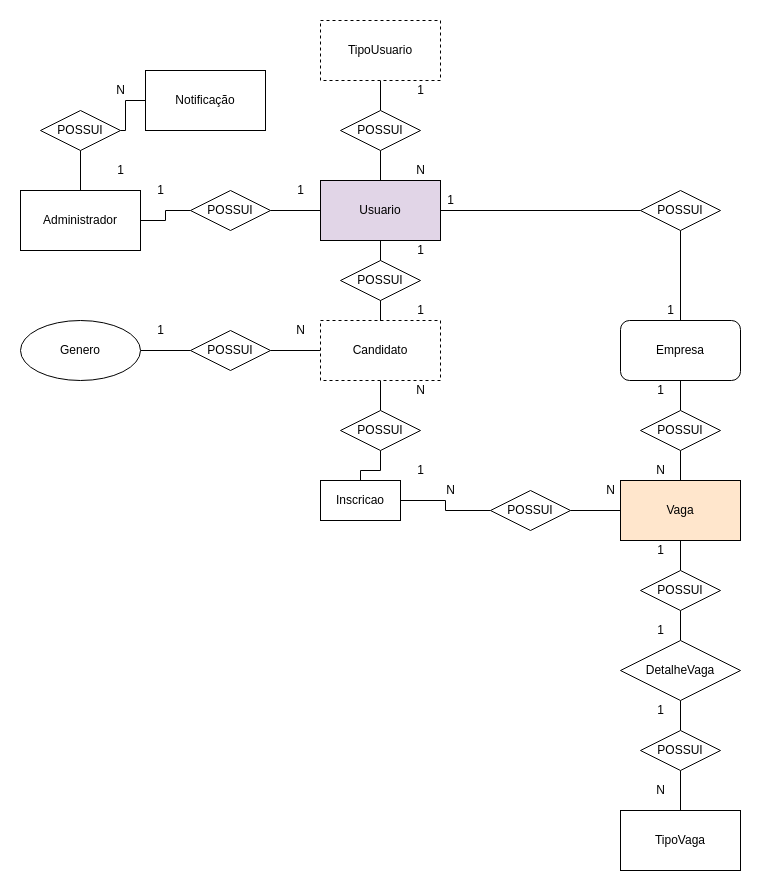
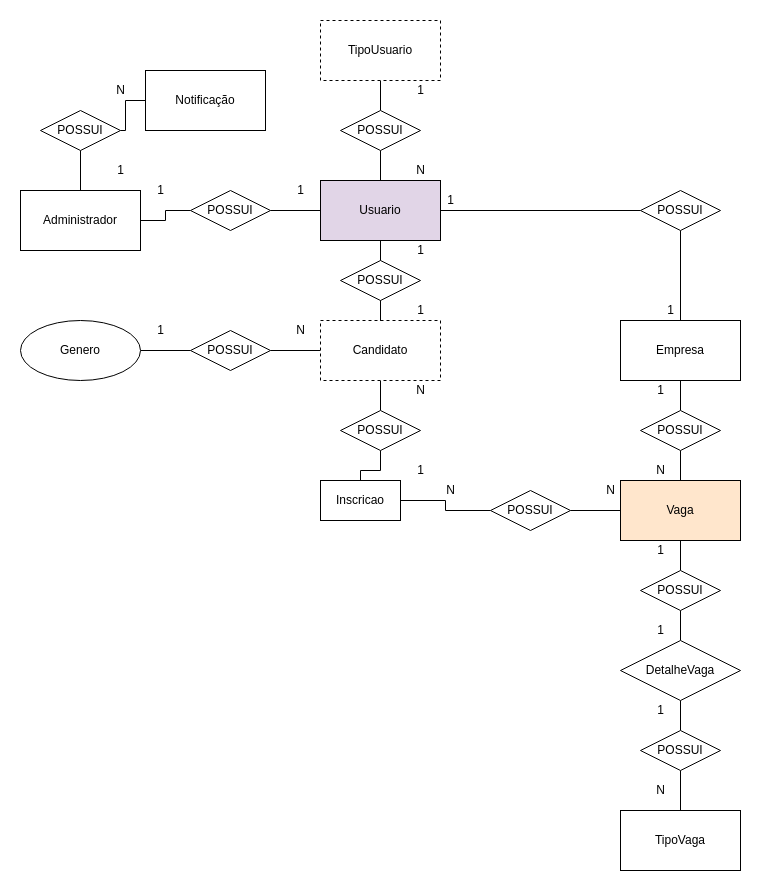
  <mxCell id="0" />
  <mxCell id="1" parent="0" />
  <mxCell id="2" value="" style="edgeStyle=orthogonalEdgeStyle;rounded=0;orthogonalLoop=1;jettySize=auto;html=1;endArrow=none;endFill=0;" parent="1" source="4" target="24" edge="1"><mxGeometry relative="1" as="geometry" /></mxCell>
  <mxCell id="3" value="" style="edgeStyle=orthogonalEdgeStyle;rounded=0;orthogonalLoop=1;jettySize=auto;html=1;endArrow=none;endFill=0;" parent="1" source="4" target="38" edge="1"><mxGeometry relative="1" as="geometry" /></mxCell>
  <mxCell id="4" value="Administrador" style="rounded=0;whiteSpace=wrap;html=1;" parent="1" vertex="1"><mxGeometry x="20" y="190" width="120" height="60" as="geometry" /></mxCell>
  <mxCell id="5" style="edgeStyle=orthogonalEdgeStyle;rounded=0;orthogonalLoop=1;jettySize=auto;html=1;endArrow=none;endFill=0;" parent="1" source="6" target="18" edge="1"><mxGeometry relative="1" as="geometry" /></mxCell>
  <mxCell id="6" value="TipoUsuario" style="rounded=0;whiteSpace=wrap;html=1;dashed=1;" parent="1" vertex="1"><mxGeometry x="320" y="20" width="120" height="60" as="geometry" /></mxCell>
  <mxCell id="7" style="edgeStyle=orthogonalEdgeStyle;rounded=0;orthogonalLoop=1;jettySize=auto;html=1;endArrow=none;endFill=0;" parent="1" source="10" target="22" edge="1"><mxGeometry relative="1" as="geometry" /></mxCell>
  <mxCell id="8" value="" style="edgeStyle=orthogonalEdgeStyle;rounded=0;orthogonalLoop=1;jettySize=auto;html=1;endArrow=none;endFill=0;" parent="1" source="10" target="25" edge="1"><mxGeometry relative="1" as="geometry" /></mxCell>
  <mxCell id="9" value="" style="edgeStyle=orthogonalEdgeStyle;rounded=0;orthogonalLoop=1;jettySize=auto;html=1;endArrow=none;endFill=0;" parent="1" source="10" target="24" edge="1"><mxGeometry relative="1" as="geometry" /></mxCell>
  <mxCell id="10" value="Usuario" style="rounded=0;whiteSpace=wrap;html=1;fillColor=#e1d5e7;" parent="1" vertex="1"><mxGeometry x="320" y="180" width="120" height="60" as="geometry" /></mxCell>
  <mxCell id="11" value="" style="edgeStyle=orthogonalEdgeStyle;rounded=0;orthogonalLoop=1;jettySize=auto;html=1;endArrow=none;endFill=0;" parent="1" source="13" target="29" edge="1"><mxGeometry relative="1" as="geometry" /></mxCell>
  <mxCell id="12" value="" style="edgeStyle=orthogonalEdgeStyle;rounded=0;orthogonalLoop=1;jettySize=auto;html=1;endArrow=none;endFill=0;" parent="1" source="13" target="56" edge="1"><mxGeometry relative="1" as="geometry" /></mxCell>
  <mxCell id="13" value="Candidato" style="rounded=0;whiteSpace=wrap;html=1;dashed=1;" parent="1" vertex="1"><mxGeometry x="320" y="320" width="120" height="60" as="geometry" /></mxCell>
  <mxCell id="14" value="" style="edgeStyle=orthogonalEdgeStyle;rounded=0;orthogonalLoop=1;jettySize=auto;html=1;endArrow=none;endFill=0;" parent="1" source="16" target="25" edge="1"><mxGeometry relative="1" as="geometry" /></mxCell>
  <mxCell id="15" value="" style="edgeStyle=orthogonalEdgeStyle;rounded=0;orthogonalLoop=1;jettySize=auto;html=1;endArrow=none;endFill=0;" parent="1" source="16" target="50" edge="1"><mxGeometry relative="1" as="geometry" /></mxCell>
- <mxCell id="16" value="Empresa" style="whiteSpace=wrap;html=1;rounded=1;" parent="1" vertex="1"><mxGeometry x="620" y="320" width="120" height="60" as="geometry" /></mxCell>
+ <mxCell id="16" value="Empresa" style="rounded=0;whiteSpace=wrap;html=1;" parent="1" vertex="1"><mxGeometry x="620" y="320" width="120" height="60" as="geometry" /></mxCell>
  <mxCell id="17" style="edgeStyle=orthogonalEdgeStyle;rounded=0;orthogonalLoop=1;jettySize=auto;html=1;entryX=0.5;entryY=0;entryDx=0;entryDy=0;endArrow=none;endFill=0;" parent="1" source="18" target="10" edge="1"><mxGeometry relative="1" as="geometry" /></mxCell>
  <mxCell id="18" value="POSSUI" style="rhombus;whiteSpace=wrap;html=1;" parent="1" vertex="1"><mxGeometry x="340" y="110" width="80" height="40" as="geometry" /></mxCell>
  <mxCell id="19" value="1" style="text;html=1;align=center;verticalAlign=middle;resizable=0;points=[];autosize=1;" parent="1" vertex="1"><mxGeometry x="410" y="80" width="20" height="20" as="geometry" /></mxCell>
  <mxCell id="20" value="N" style="text;html=1;align=center;verticalAlign=middle;resizable=0;points=[];autosize=1;" parent="1" vertex="1"><mxGeometry x="410" y="160" width="20" height="20" as="geometry" /></mxCell>
  <mxCell id="21" style="edgeStyle=orthogonalEdgeStyle;rounded=0;orthogonalLoop=1;jettySize=auto;html=1;endArrow=none;endFill=0;" parent="1" source="22" target="13" edge="1"><mxGeometry relative="1" as="geometry" /></mxCell>
  <mxCell id="22" value="POSSUI" style="rhombus;whiteSpace=wrap;html=1;" parent="1" vertex="1"><mxGeometry x="340" y="260" width="80" height="40" as="geometry" /></mxCell>
  <mxCell id="23" value="1" style="text;html=1;align=center;verticalAlign=middle;resizable=0;points=[];autosize=1;" parent="1" vertex="1"><mxGeometry x="410" y="300" width="20" height="20" as="geometry" /></mxCell>
  <mxCell id="24" value="POSSUI" style="rhombus;whiteSpace=wrap;html=1;" parent="1" vertex="1"><mxGeometry x="190" y="190" width="80" height="40" as="geometry" /></mxCell>
  <mxCell id="25" value="POSSUI" style="rhombus;whiteSpace=wrap;html=1;" parent="1" vertex="1"><mxGeometry x="640" y="190" width="80" height="40" as="geometry" /></mxCell>
  <mxCell id="26" value="1" style="text;html=1;align=center;verticalAlign=middle;resizable=0;points=[];autosize=1;" parent="1" vertex="1"><mxGeometry x="660" y="300" width="20" height="20" as="geometry" /></mxCell>
  <mxCell id="27" value="" style="edgeStyle=orthogonalEdgeStyle;rounded=0;orthogonalLoop=1;jettySize=auto;html=1;endArrow=none;endFill=0;" parent="1" source="28" target="29" edge="1"><mxGeometry relative="1" as="geometry" /></mxCell>
  <mxCell id="28" value="Genero" style="ellipse;whiteSpace=wrap;html=1;" parent="1" vertex="1"><mxGeometry x="20" y="320" width="120" height="60" as="geometry" /></mxCell>
  <mxCell id="29" value="POSSUI" style="rhombus;whiteSpace=wrap;html=1;" parent="1" vertex="1"><mxGeometry x="190" y="330" width="80" height="40" as="geometry" /></mxCell>
  <mxCell id="30" value="1" style="text;html=1;align=center;verticalAlign=middle;resizable=0;points=[];autosize=1;" parent="1" vertex="1"><mxGeometry x="440" y="190" width="20" height="20" as="geometry" /></mxCell>
  <mxCell id="31" value="1" style="text;html=1;align=center;verticalAlign=middle;resizable=0;points=[];autosize=1;" parent="1" vertex="1"><mxGeometry x="290" y="180" width="20" height="20" as="geometry" /></mxCell>
  <mxCell id="32" value="1" style="text;html=1;align=center;verticalAlign=middle;resizable=0;points=[];autosize=1;" parent="1" vertex="1"><mxGeometry x="150" y="180" width="20" height="20" as="geometry" /></mxCell>
  <mxCell id="33" value="1" style="text;html=1;align=center;verticalAlign=middle;resizable=0;points=[];autosize=1;" parent="1" vertex="1"><mxGeometry x="410" y="240" width="20" height="20" as="geometry" /></mxCell>
  <mxCell id="34" value="1" style="text;html=1;align=center;verticalAlign=middle;resizable=0;points=[];autosize=1;" parent="1" vertex="1"><mxGeometry x="150" y="320" width="20" height="20" as="geometry" /></mxCell>
  <mxCell id="35" value="N" style="text;html=1;align=center;verticalAlign=middle;resizable=0;points=[];autosize=1;" parent="1" vertex="1"><mxGeometry x="290" y="320" width="20" height="20" as="geometry" /></mxCell>
  <mxCell id="36" value="" style="edgeStyle=orthogonalEdgeStyle;rounded=0;orthogonalLoop=1;jettySize=auto;html=1;endArrow=none;endFill=0;" parent="1" source="37" target="38" edge="1"><mxGeometry relative="1" as="geometry" /></mxCell>
  <mxCell id="37" value="Notificação" style="rounded=0;whiteSpace=wrap;html=1;" parent="1" vertex="1"><mxGeometry x="145" y="70" width="120" height="60" as="geometry" /></mxCell>
  <mxCell id="38" value="POSSUI" style="rhombus;whiteSpace=wrap;html=1;" parent="1" vertex="1"><mxGeometry x="40" y="110" width="80" height="40" as="geometry" /></mxCell>
  <mxCell id="39" value="1" style="text;html=1;align=center;verticalAlign=middle;resizable=0;points=[];autosize=1;" parent="1" vertex="1"><mxGeometry x="110" y="160" width="20" height="20" as="geometry" /></mxCell>
  <mxCell id="40" value="N" style="text;html=1;align=center;verticalAlign=middle;resizable=0;points=[];autosize=1;" parent="1" vertex="1"><mxGeometry x="110" y="80" width="20" height="20" as="geometry" /></mxCell>
  <mxCell id="41" value="" style="edgeStyle=orthogonalEdgeStyle;rounded=0;orthogonalLoop=1;jettySize=auto;html=1;endArrow=none;endFill=0;" parent="1" source="43" target="51" edge="1"><mxGeometry relative="1" as="geometry" /></mxCell>
  <mxCell id="42" value="" style="edgeStyle=orthogonalEdgeStyle;rounded=0;orthogonalLoop=1;jettySize=auto;html=1;endArrow=none;endFill=0;" edge="1" parent="1" source="43" target="57"><mxGeometry relative="1" as="geometry" /></mxCell>
  <mxCell id="43" value="Vaga" style="rounded=0;whiteSpace=wrap;html=1;fillColor=#ffe6cc;" parent="1" vertex="1"><mxGeometry x="620" y="480" width="120" height="60" as="geometry" /></mxCell>
  <mxCell id="44" value="" style="edgeStyle=orthogonalEdgeStyle;rounded=0;orthogonalLoop=1;jettySize=auto;html=1;endArrow=none;endFill=0;" parent="1" source="46" target="51" edge="1"><mxGeometry relative="1" as="geometry" /></mxCell>
  <mxCell id="45" style="edgeStyle=orthogonalEdgeStyle;rounded=0;orthogonalLoop=1;jettySize=auto;html=1;entryX=0.5;entryY=0;entryDx=0;entryDy=0;endArrow=none;endFill=0;" edge="1" parent="1" source="46" target="52"><mxGeometry relative="1" as="geometry" /></mxCell>
  <mxCell id="46" value="DetalheVaga" style="rhombus;whiteSpace=wrap;html=1;" parent="1" vertex="1"><mxGeometry x="620" y="640" width="120" height="60" as="geometry" /></mxCell>
  <mxCell id="47" style="edgeStyle=orthogonalEdgeStyle;rounded=0;orthogonalLoop=1;jettySize=auto;html=1;entryX=0.5;entryY=1;entryDx=0;entryDy=0;endArrow=none;endFill=0;" edge="1" parent="1" source="48" target="52"><mxGeometry relative="1" as="geometry" /></mxCell>
  <mxCell id="48" value="TipoVaga" style="rounded=0;whiteSpace=wrap;html=1;" parent="1" vertex="1"><mxGeometry x="620" y="810" width="120" height="60" as="geometry" /></mxCell>
  <mxCell id="49" value="" style="edgeStyle=orthogonalEdgeStyle;rounded=0;orthogonalLoop=1;jettySize=auto;html=1;endArrow=none;endFill=0;" parent="1" source="50" target="43" edge="1"><mxGeometry relative="1" as="geometry" /></mxCell>
  <mxCell id="50" value="POSSUI" style="rhombus;whiteSpace=wrap;html=1;" parent="1" vertex="1"><mxGeometry x="640" y="410" width="80" height="40" as="geometry" /></mxCell>
  <mxCell id="51" value="POSSUI" style="rhombus;whiteSpace=wrap;html=1;" parent="1" vertex="1"><mxGeometry x="640" y="570" width="80" height="40" as="geometry" /></mxCell>
  <mxCell id="52" value="POSSUI" style="rhombus;whiteSpace=wrap;html=1;" parent="1" vertex="1"><mxGeometry x="640" y="730" width="80" height="40" as="geometry" /></mxCell>
  <mxCell id="53" value="" style="edgeStyle=orthogonalEdgeStyle;rounded=0;orthogonalLoop=1;jettySize=auto;html=1;endArrow=none;endFill=0;" parent="1" source="54" target="57" edge="1"><mxGeometry relative="1" as="geometry" /></mxCell>
  <mxCell id="54" value="Inscricao" style="rounded=0;whiteSpace=wrap;html=1;" parent="1" vertex="1"><mxGeometry x="320" y="480" width="80" height="40" as="geometry" /></mxCell>
  <mxCell id="55" value="" style="edgeStyle=orthogonalEdgeStyle;rounded=0;orthogonalLoop=1;jettySize=auto;html=1;endArrow=none;endFill=0;" parent="1" source="56" target="54" edge="1"><mxGeometry relative="1" as="geometry" /></mxCell>
  <mxCell id="56" value="POSSUI" style="rhombus;whiteSpace=wrap;html=1;" parent="1" vertex="1"><mxGeometry x="340" y="410" width="80" height="40" as="geometry" /></mxCell>
  <mxCell id="57" value="POSSUI" style="rhombus;whiteSpace=wrap;html=1;" parent="1" vertex="1"><mxGeometry x="490" y="490" width="80" height="40" as="geometry" /></mxCell>
  <mxCell id="58" value="N" style="text;html=1;align=center;verticalAlign=middle;resizable=0;points=[];autosize=1;" parent="1" vertex="1"><mxGeometry x="410" y="380" width="20" height="20" as="geometry" /></mxCell>
  <mxCell id="59" value="1" style="text;html=1;align=center;verticalAlign=middle;resizable=0;points=[];autosize=1;" parent="1" vertex="1"><mxGeometry x="410" y="460" width="20" height="20" as="geometry" /></mxCell>
  <mxCell id="60" value="N" style="text;html=1;align=center;verticalAlign=middle;resizable=0;points=[];autosize=1;" parent="1" vertex="1"><mxGeometry x="440" y="480" width="20" height="20" as="geometry" /></mxCell>
  <mxCell id="61" value="N" style="text;html=1;align=center;verticalAlign=middle;resizable=0;points=[];autosize=1;" parent="1" vertex="1"><mxGeometry x="600" y="480" width="20" height="20" as="geometry" /></mxCell>
  <mxCell id="62" value="1" style="text;html=1;align=center;verticalAlign=middle;resizable=0;points=[];autosize=1;" parent="1" vertex="1"><mxGeometry x="650" y="380" width="20" height="20" as="geometry" /></mxCell>
  <mxCell id="63" value="N" style="text;html=1;align=center;verticalAlign=middle;resizable=0;points=[];autosize=1;" parent="1" vertex="1"><mxGeometry x="650" y="460" width="20" height="20" as="geometry" /></mxCell>
  <mxCell id="64" value="1" style="text;html=1;align=center;verticalAlign=middle;resizable=0;points=[];autosize=1;" parent="1" vertex="1"><mxGeometry x="650" y="540" width="20" height="20" as="geometry" /></mxCell>
  <mxCell id="65" value="1" style="text;html=1;align=center;verticalAlign=middle;resizable=0;points=[];autosize=1;" parent="1" vertex="1"><mxGeometry x="650" y="620" width="20" height="20" as="geometry" /></mxCell>
  <mxCell id="66" value="1" style="text;html=1;align=center;verticalAlign=middle;resizable=0;points=[];autosize=1;" parent="1" vertex="1"><mxGeometry x="650" y="700" width="20" height="20" as="geometry" /></mxCell>
  <mxCell id="67" value="N" style="text;html=1;align=center;verticalAlign=middle;resizable=0;points=[];autosize=1;" parent="1" vertex="1"><mxGeometry x="650" y="780" width="20" height="20" as="geometry" /></mxCell>
